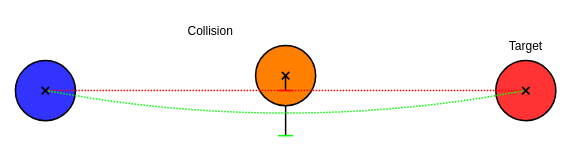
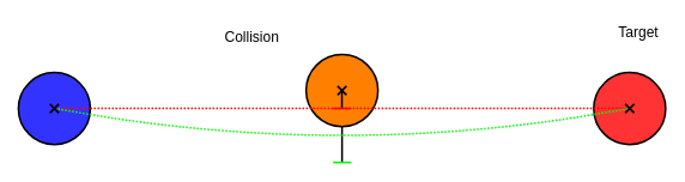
  <mxCell id="0" />
  <mxCell id="1" parent="0" />
  <mxCell id="2" value="" style="ellipse;whiteSpace=wrap;html=1;aspect=fixed;strokeWidth=2;fontFamily=Helvetica;fontSize=25;fontColor=#FF8000;fillColor=#3333FF;" parent="1" vertex="1"><mxGeometry x="20" y="80" width="80" height="80" as="geometry" /></mxCell>
  <mxCell id="3" value="" style="ellipse;whiteSpace=wrap;html=1;aspect=fixed;strokeWidth=2;fontFamily=Helvetica;fontSize=25;fontColor=#FF8000;fillColor=#FF3333;" parent="1" vertex="1"><mxGeometry x="660" y="80" width="80" height="80" as="geometry" /></mxCell>
- <mxCell id="4" value="Target" style="text;html=1;strokeColor=none;fillColor=none;align=center;verticalAlign=middle;whiteSpace=wrap;rounded=0;fontSize=16;fontStyle=0" parent="1" vertex="1"><mxGeometry x="660" y="40" width="80" height="40" as="geometry" /></mxCell>
+ <mxCell id="4" value="Target" style="text;html=1;strokeColor=none;fillColor=none;align=center;verticalAlign=middle;whiteSpace=wrap;rounded=0;fontSize=16;fontStyle=0" parent="1" vertex="1"><mxGeometry x="670" y="15" width="80" height="40" as="geometry" /></mxCell>
  <mxCell id="5" value="" style="ellipse;whiteSpace=wrap;html=1;aspect=fixed;strokeWidth=2;fillColor=#FF8000;" vertex="1" parent="1"><mxGeometry x="340" y="60" width="80" height="80" as="geometry" /></mxCell>
  <mxCell id="6" value="Collision" style="text;html=1;strokeColor=none;fillColor=none;align=center;verticalAlign=middle;whiteSpace=wrap;rounded=0;fontSize=16;fontStyle=0" vertex="1" parent="1"><mxGeometry x="240" y="20" width="80" height="40" as="geometry" /></mxCell>
  <mxCell id="7" value="" style="endArrow=none;html=1;strokeWidth=2;dashed=1;dashPattern=1 1;strokeColor=#FF0000;" edge="1" parent="1"><mxGeometry width="50" height="50" relative="1" as="geometry"><mxPoint x="60" y="119.9" as="sourcePoint" /><mxPoint x="700" y="119.9" as="targetPoint" /></mxGeometry></mxCell>
  <mxCell id="8" value="" style="endArrow=none;html=1;strokeWidth=2;" edge="1" parent="1"><mxGeometry width="50" height="50" relative="1" as="geometry"><mxPoint x="375" y="105" as="sourcePoint" /><mxPoint x="385" y="95" as="targetPoint" /></mxGeometry></mxCell>
  <mxCell id="9" value="" style="endArrow=none;html=1;strokeWidth=2;" edge="1" parent="1"><mxGeometry width="50" height="50" relative="1" as="geometry"><mxPoint x="385" y="105" as="sourcePoint" /><mxPoint x="375" y="95" as="targetPoint" /></mxGeometry></mxCell>
  <mxCell id="10" value="" style="endArrow=none;html=1;strokeWidth=2;fillColor=#fff2cc;" edge="1" parent="1"><mxGeometry width="50" height="50" relative="1" as="geometry"><mxPoint x="379.86" y="120" as="sourcePoint" /><mxPoint x="379.86" y="100" as="targetPoint" /><Array as="points" /></mxGeometry></mxCell>
  <mxCell id="11" value="" style="endArrow=none;html=1;strokeColor=#000000;strokeWidth=2;" edge="1" parent="1" target="5"><mxGeometry width="50" height="50" relative="1" as="geometry"><mxPoint x="380" y="180" as="sourcePoint" /><mxPoint x="379.66" y="140" as="targetPoint" /></mxGeometry></mxCell>
  <mxCell id="12" value="" style="endArrow=none;html=1;strokeWidth=2;dashed=1;dashPattern=1 1;curved=1;strokeColor=#00FF00;" edge="1" parent="1"><mxGeometry width="50" height="50" relative="1" as="geometry"><mxPoint x="60" y="119.66" as="sourcePoint" /><mxPoint x="700" y="119.66" as="targetPoint" /><Array as="points"><mxPoint x="380" y="180" /></Array></mxGeometry></mxCell>
  <mxCell id="13" value="" style="endArrow=none;html=1;strokeWidth=2;strokeColor=#FF0000;" edge="1" parent="1"><mxGeometry width="50" height="50" relative="1" as="geometry"><mxPoint x="370" y="119.9" as="sourcePoint" /><mxPoint x="390" y="119.9" as="targetPoint" /></mxGeometry></mxCell>
  <mxCell id="14" value="" style="endArrow=none;html=1;strokeWidth=2;strokeColor=#00FF00;" edge="1" parent="1"><mxGeometry width="50" height="50" relative="1" as="geometry"><mxPoint x="390" y="180" as="sourcePoint" /><mxPoint x="370" y="180" as="targetPoint" /></mxGeometry></mxCell>
  <mxCell id="15" value="" style="endArrow=none;html=1;strokeWidth=2;" edge="1" parent="1"><mxGeometry width="50" height="50" relative="1" as="geometry"><mxPoint x="695" y="125" as="sourcePoint" /><mxPoint x="705" y="115" as="targetPoint" /></mxGeometry></mxCell>
  <mxCell id="16" value="" style="endArrow=none;html=1;strokeWidth=2;" edge="1" parent="1"><mxGeometry width="50" height="50" relative="1" as="geometry"><mxPoint x="705" y="125" as="sourcePoint" /><mxPoint x="695" y="115" as="targetPoint" /></mxGeometry></mxCell>
  <mxCell id="17" value="" style="endArrow=none;html=1;strokeWidth=2;" edge="1" parent="1"><mxGeometry width="50" height="50" relative="1" as="geometry"><mxPoint x="55" y="125" as="sourcePoint" /><mxPoint x="65" y="115" as="targetPoint" /></mxGeometry></mxCell>
  <mxCell id="18" value="" style="endArrow=none;html=1;strokeWidth=2;" edge="1" parent="1"><mxGeometry width="50" height="50" relative="1" as="geometry"><mxPoint x="65" y="125" as="sourcePoint" /><mxPoint x="55" y="115" as="targetPoint" /></mxGeometry></mxCell>
